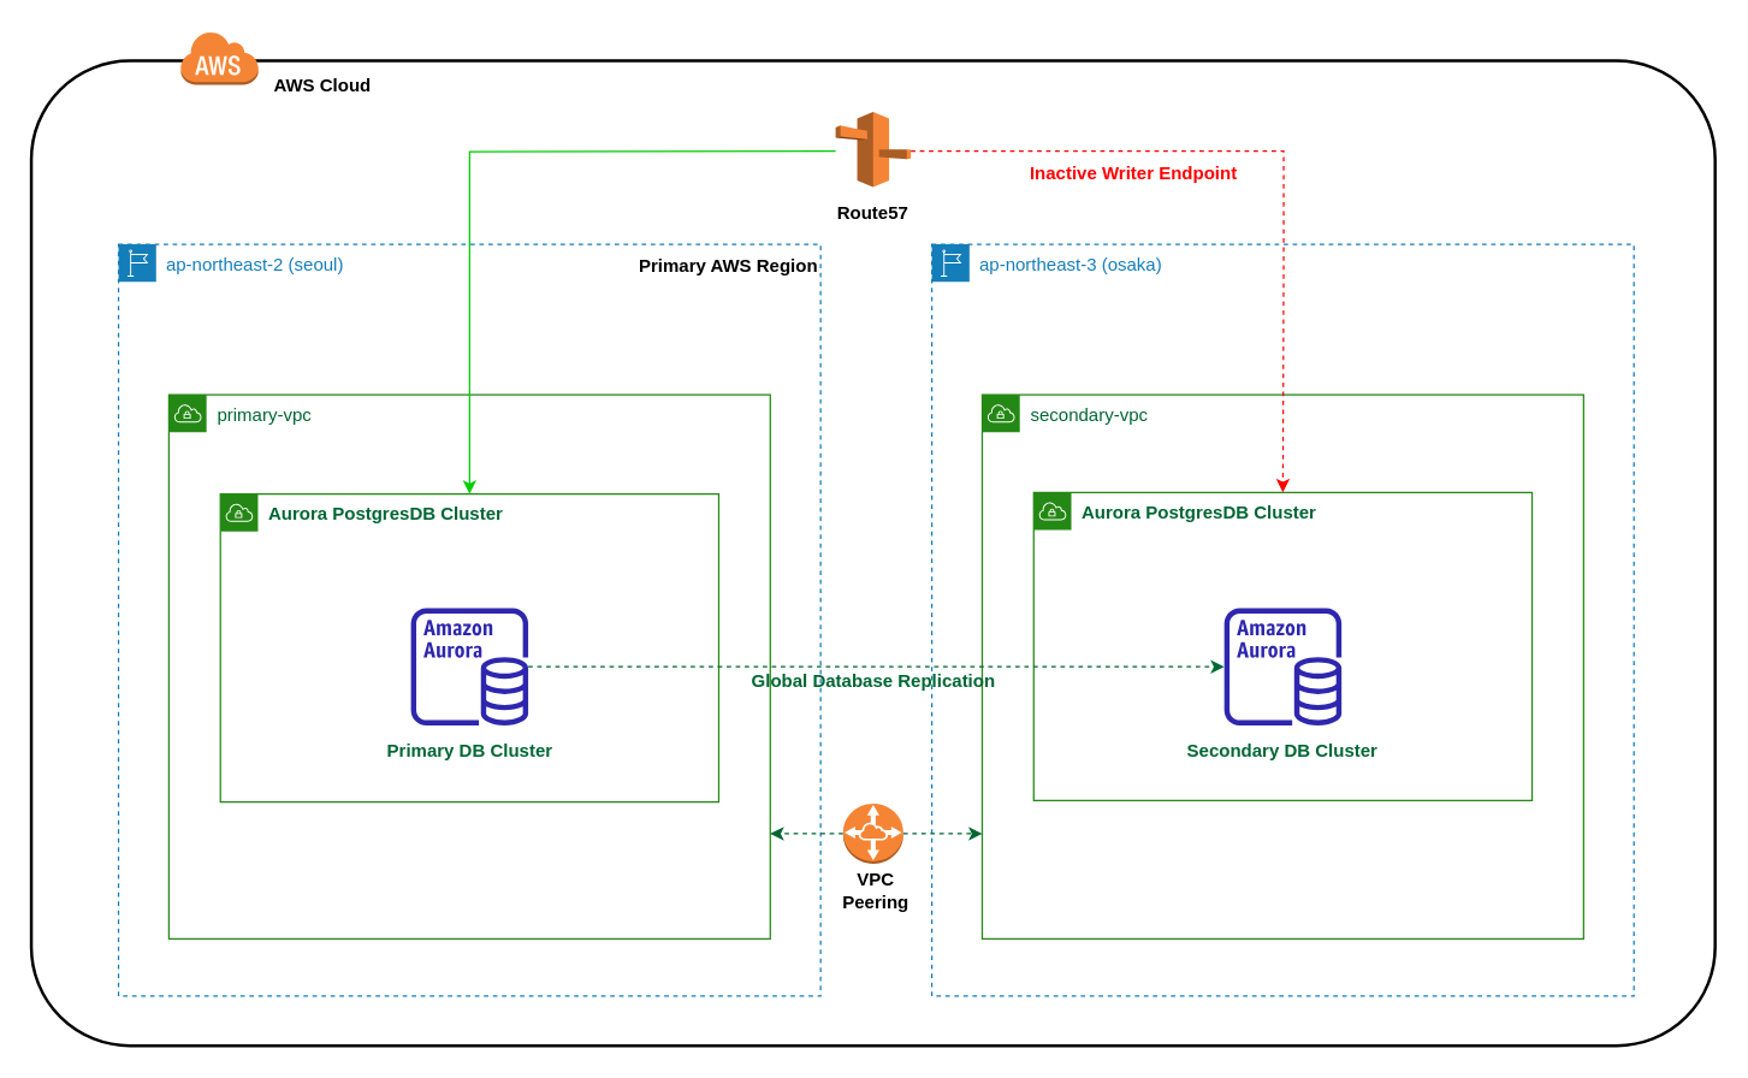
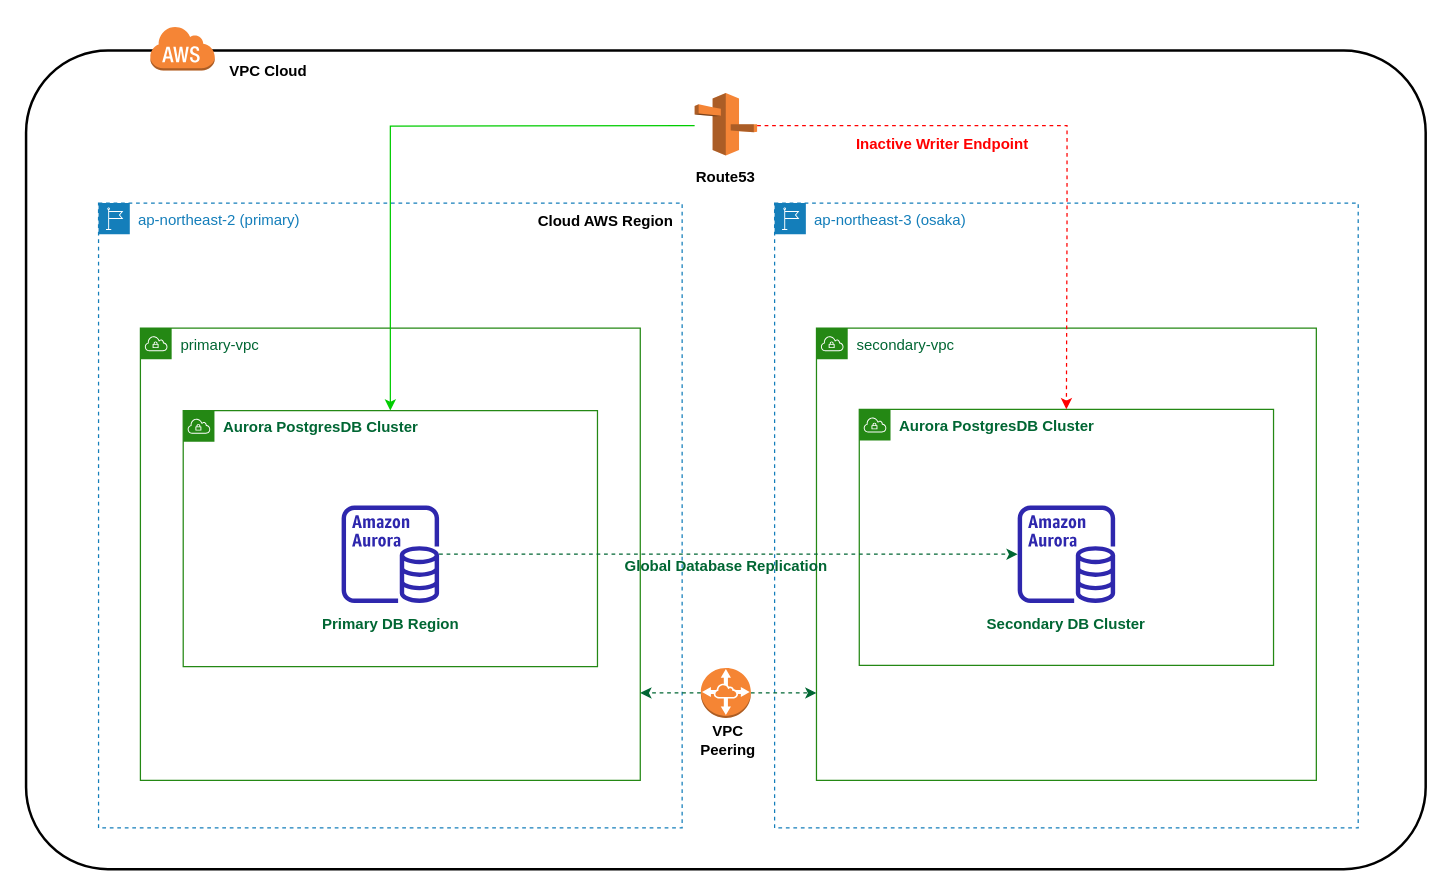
  <mxCell id="0" />
  <mxCell id="1" parent="0" />
  <mxCell id="2" value="" style="rounded=1;arcSize=10;dashed=0;fillColor=none;gradientColor=none;strokeWidth=2;" vertex="1" parent="1"><mxGeometry x="20" y="40" width="1120" height="655" as="geometry" /></mxCell>
  <mxCell id="3" value="" style="dashed=0;html=1;shape=mxgraph.aws3.cloud;fillColor=#F58536;gradientColor=none;dashed=0;" vertex="1" parent="1"><mxGeometry x="119" y="20" width="52" height="36" as="geometry" /></mxCell>
- <mxCell id="4" value="&lt;b&gt;AWS Cloud&lt;/b&gt;" style="text;html=1;strokeColor=none;fillColor=none;align=center;verticalAlign=middle;whiteSpace=wrap;rounded=0;" vertex="1" parent="1"><mxGeometry x="166" y="42" width="96" height="30" as="geometry" /></mxCell>
- <mxCell id="5" value="ap-northeast-2 (seoul)" style="points=[[0,0],[0.25,0],[0.5,0],[0.75,0],[1,0],[1,0.25],[1,0.5],[1,0.75],[1,1],[0.75,1],[0.5,1],[0.25,1],[0,1],[0,0.75],[0,0.5],[0,0.25]];outlineConnect=0;gradientColor=none;html=1;whiteSpace=wrap;fontSize=12;fontStyle=0;container=1;pointerEvents=0;collapsible=0;recursiveResize=0;shape=mxgraph.aws4.group;grIcon=mxgraph.aws4.group_region;strokeColor=#147EBA;fillColor=none;verticalAlign=top;align=left;spacingLeft=30;fontColor=#147EBA;dashed=1;" vertex="1" parent="1"><mxGeometry x="78" y="162" width="467" height="500" as="geometry" /></mxCell>
+ <mxCell id="4" value="&lt;b&gt;VPC Cloud&lt;/b&gt;" style="text;html=1;strokeColor=none;fillColor=none;align=center;verticalAlign=middle;whiteSpace=wrap;rounded=0;" vertex="1" parent="1"><mxGeometry x="166" y="42" width="96" height="30" as="geometry" /></mxCell>
+ <mxCell id="5" value="ap-northeast-2 (primary)" style="points=[[0,0],[0.25,0],[0.5,0],[0.75,0],[1,0],[1,0.25],[1,0.5],[1,0.75],[1,1],[0.75,1],[0.5,1],[0.25,1],[0,1],[0,0.75],[0,0.5],[0,0.25]];outlineConnect=0;gradientColor=none;html=1;whiteSpace=wrap;fontSize=12;fontStyle=0;container=1;pointerEvents=0;collapsible=0;recursiveResize=0;shape=mxgraph.aws4.group;grIcon=mxgraph.aws4.group_region;strokeColor=#147EBA;fillColor=none;verticalAlign=top;align=left;spacingLeft=30;fontColor=#147EBA;dashed=1;" vertex="1" parent="1"><mxGeometry x="78" y="162" width="467" height="500" as="geometry" /></mxCell>
  <mxCell id="6" value="&lt;font color=&quot;#006633&quot;&gt;primary-vpc&lt;/font&gt;" style="points=[[0,0],[0.25,0],[0.5,0],[0.75,0],[1,0],[1,0.25],[1,0.5],[1,0.75],[1,1],[0.75,1],[0.5,1],[0.25,1],[0,1],[0,0.75],[0,0.5],[0,0.25]];outlineConnect=0;gradientColor=none;html=1;whiteSpace=wrap;fontSize=12;fontStyle=0;container=1;pointerEvents=0;collapsible=0;recursiveResize=0;shape=mxgraph.aws4.group;grIcon=mxgraph.aws4.group_vpc;strokeColor=#248814;fillColor=none;verticalAlign=top;align=left;spacingLeft=30;fontColor=#AAB7B8;dashed=0;" vertex="1" parent="5"><mxGeometry x="33.5" y="100" width="400" height="362" as="geometry" /></mxCell>
  <mxCell id="7" value="&lt;font color=&quot;#006633&quot;&gt;&lt;b&gt;Aurora PostgresDB Cluster&lt;/b&gt;&lt;/font&gt;" style="points=[[0,0],[0.25,0],[0.5,0],[0.75,0],[1,0],[1,0.25],[1,0.5],[1,0.75],[1,1],[0.75,1],[0.5,1],[0.25,1],[0,1],[0,0.75],[0,0.5],[0,0.25]];outlineConnect=0;gradientColor=none;html=1;whiteSpace=wrap;fontSize=12;fontStyle=0;container=1;pointerEvents=0;collapsible=0;recursiveResize=0;shape=mxgraph.aws4.group;grIcon=mxgraph.aws4.group_vpc;strokeColor=#248814;fillColor=none;verticalAlign=top;align=left;spacingLeft=30;fontColor=#AAB7B8;dashed=0;" vertex="1" parent="6"><mxGeometry x="34.25" y="66" width="331.5" height="205" as="geometry" /></mxCell>
  <mxCell id="8" value="ap-northeast-3 (osaka)" style="points=[[0,0],[0.25,0],[0.5,0],[0.75,0],[1,0],[1,0.25],[1,0.5],[1,0.75],[1,1],[0.75,1],[0.5,1],[0.25,1],[0,1],[0,0.75],[0,0.5],[0,0.25]];outlineConnect=0;gradientColor=none;html=1;whiteSpace=wrap;fontSize=12;fontStyle=0;container=1;pointerEvents=0;collapsible=0;recursiveResize=0;shape=mxgraph.aws4.group;grIcon=mxgraph.aws4.group_region;strokeColor=#147EBA;fillColor=none;verticalAlign=top;align=left;spacingLeft=30;fontColor=#147EBA;dashed=1;" vertex="1" parent="1"><mxGeometry x="619" y="162" width="467" height="500" as="geometry" /></mxCell>
  <mxCell id="9" value="&lt;font color=&quot;#006633&quot;&gt;secondary-vpc&lt;/font&gt;" style="points=[[0,0],[0.25,0],[0.5,0],[0.75,0],[1,0],[1,0.25],[1,0.5],[1,0.75],[1,1],[0.75,1],[0.5,1],[0.25,1],[0,1],[0,0.75],[0,0.5],[0,0.25]];outlineConnect=0;gradientColor=none;html=1;whiteSpace=wrap;fontSize=12;fontStyle=0;container=1;pointerEvents=0;collapsible=0;recursiveResize=0;shape=mxgraph.aws4.group;grIcon=mxgraph.aws4.group_vpc;strokeColor=#248814;fillColor=none;verticalAlign=top;align=left;spacingLeft=30;fontColor=#AAB7B8;dashed=0;" vertex="1" parent="8"><mxGeometry x="33.5" y="100" width="400" height="362" as="geometry" /></mxCell>
  <mxCell id="10" value="&lt;font color=&quot;#006633&quot;&gt;&lt;b&gt;Aurora PostgresDB Cluster&lt;/b&gt;&lt;/font&gt;" style="points=[[0,0],[0.25,0],[0.5,0],[0.75,0],[1,0],[1,0.25],[1,0.5],[1,0.75],[1,1],[0.75,1],[0.5,1],[0.25,1],[0,1],[0,0.75],[0,0.5],[0,0.25]];outlineConnect=0;gradientColor=none;html=1;whiteSpace=wrap;fontSize=12;fontStyle=0;container=1;pointerEvents=0;collapsible=0;recursiveResize=0;shape=mxgraph.aws4.group;grIcon=mxgraph.aws4.group_vpc;strokeColor=#248814;fillColor=none;verticalAlign=top;align=left;spacingLeft=30;fontColor=#AAB7B8;dashed=0;" vertex="1" parent="9"><mxGeometry x="34.25" y="65" width="331.5" height="205" as="geometry" /></mxCell>
  <mxCell id="11" value="&lt;font color=&quot;#006633&quot;&gt;&lt;b&gt;Secondary DB Cluster&lt;/b&gt;&lt;/font&gt;" style="text;html=1;strokeColor=none;fillColor=none;align=center;verticalAlign=middle;whiteSpace=wrap;rounded=0;" vertex="1" parent="10"><mxGeometry x="100.13" y="157" width="131.25" height="30" as="geometry" /></mxCell>
  <mxCell id="12" value="" style="edgeStyle=orthogonalEdgeStyle;rounded=0;orthogonalLoop=1;jettySize=auto;html=1;dashed=1;strokeColor=#006633;fontColor=#FF0000;" edge="1" parent="1" source="14" target="9"><mxGeometry relative="1" as="geometry"><Array as="points"><mxPoint x="649" y="554" /><mxPoint x="649" y="554" /></Array></mxGeometry></mxCell>
  <mxCell id="13" value="" style="edgeStyle=orthogonalEdgeStyle;rounded=0;orthogonalLoop=1;jettySize=auto;html=1;dashed=1;strokeColor=#006633;fontColor=#FF0000;" edge="1" parent="1" source="14" target="6"><mxGeometry relative="1" as="geometry"><Array as="points"><mxPoint x="528" y="554" /><mxPoint x="528" y="554" /></Array></mxGeometry></mxCell>
  <mxCell id="14" value="" style="outlineConnect=0;dashed=0;verticalLabelPosition=bottom;verticalAlign=top;align=center;html=1;shape=mxgraph.aws3.vpc_peering;fillColor=#F58534;gradientColor=none;fontColor=#006633;" vertex="1" parent="1"><mxGeometry x="560" y="534" width="40" height="40" as="geometry" /></mxCell>
  <mxCell id="15" value="&lt;div&gt;&lt;b&gt;VPC &lt;br&gt;Peering&lt;/b&gt;&lt;/div&gt;" style="text;html=1;strokeColor=none;fillColor=none;align=center;verticalAlign=middle;whiteSpace=wrap;rounded=0;" vertex="1" parent="1"><mxGeometry x="534" y="577" width="96" height="30" as="geometry" /></mxCell>
  <mxCell id="16" style="edgeStyle=orthogonalEdgeStyle;orthogonalLoop=1;jettySize=auto;html=1;dashed=1;strokeColor=#006633;fontColor=#FF0000;jumpSize=12;labelBorderColor=none;fontStyle=0;rounded=0;" edge="1" parent="1" source="17" target="18"><mxGeometry relative="1" as="geometry" /></mxCell>
  <mxCell id="17" value="" style="sketch=0;outlineConnect=0;fontColor=#232F3E;gradientColor=none;fillColor=#2E27AD;strokeColor=none;dashed=0;verticalLabelPosition=bottom;verticalAlign=top;align=center;html=1;fontSize=12;fontStyle=0;aspect=fixed;pointerEvents=1;shape=mxgraph.aws4.aurora_instance;" vertex="1" parent="1"><mxGeometry x="272.5" y="404" width="78" height="78" as="geometry" /></mxCell>
  <mxCell id="18" value="" style="sketch=0;outlineConnect=0;fontColor=#232F3E;gradientColor=none;fillColor=#2E27AD;strokeColor=none;dashed=0;verticalLabelPosition=bottom;verticalAlign=top;align=center;html=1;fontSize=12;fontStyle=0;aspect=fixed;pointerEvents=1;shape=mxgraph.aws4.aurora_instance;" vertex="1" parent="1"><mxGeometry x="813.5" y="404" width="78" height="78" as="geometry" /></mxCell>
- <mxCell id="19" value="&lt;b&gt;Primary AWS Region&lt;/b&gt;" style="text;html=1;strokeColor=none;fillColor=none;align=center;verticalAlign=middle;whiteSpace=wrap;rounded=0;" vertex="1" parent="1"><mxGeometry x="423" y="162" width="122" height="30" as="geometry" /></mxCell>
+ <mxCell id="19" value="&lt;b&gt;Cloud AWS Region&lt;/b&gt;" style="text;html=1;strokeColor=none;fillColor=none;align=center;verticalAlign=middle;whiteSpace=wrap;rounded=0;" vertex="1" parent="1"><mxGeometry x="423" y="162" width="122" height="30" as="geometry" /></mxCell>
  <mxCell id="20" value="" style="outlineConnect=0;dashed=0;verticalLabelPosition=bottom;verticalAlign=top;align=center;html=1;shape=mxgraph.aws3.route_53;fillColor=#F58536;gradientColor=none;" vertex="1" parent="1"><mxGeometry x="555" y="74" width="50" height="50" as="geometry" /></mxCell>
- <mxCell id="21" value="&lt;b&gt;Route57&lt;/b&gt;" style="text;html=1;strokeColor=none;fillColor=none;align=center;verticalAlign=middle;whiteSpace=wrap;rounded=0;" vertex="1" parent="1"><mxGeometry x="532" y="127" width="96" height="30" as="geometry" /></mxCell>
+ <mxCell id="21" value="&lt;b&gt;Route53&lt;/b&gt;" style="text;html=1;strokeColor=none;fillColor=none;align=center;verticalAlign=middle;whiteSpace=wrap;rounded=0;" vertex="1" parent="1"><mxGeometry x="532" y="127" width="96" height="30" as="geometry" /></mxCell>
  <mxCell id="22" value="" style="edgeStyle=orthogonalEdgeStyle;rounded=0;orthogonalLoop=1;jettySize=auto;html=1;entryX=0.5;entryY=0;entryDx=0;entryDy=0;strokeColor=#00CC00;" edge="1" parent="1" target="7"><mxGeometry relative="1" as="geometry"><mxPoint x="555" y="100" as="sourcePoint" /><mxPoint x="311.5" y="207" as="targetPoint" /></mxGeometry></mxCell>
  <mxCell id="23" value="" style="edgeStyle=orthogonalEdgeStyle;rounded=0;orthogonalLoop=1;jettySize=auto;html=1;entryX=0.5;entryY=0;entryDx=0;entryDy=0;dashed=1;strokeColor=#FF0000;" edge="1" parent="1" target="10"><mxGeometry relative="1" as="geometry"><mxPoint x="605" y="100" as="sourcePoint" /><mxPoint x="852.5" y="207" as="targetPoint" /><Array as="points"><mxPoint x="853" y="100" /><mxPoint x="853" y="177" /></Array></mxGeometry></mxCell>
  <mxCell id="24" value="&lt;font color=&quot;#FF0000&quot;&gt;&lt;b&gt;Inactive Writer Endpoint&lt;/b&gt;&lt;/font&gt;" style="text;html=1;strokeColor=none;fillColor=none;align=center;verticalAlign=middle;whiteSpace=wrap;rounded=0;" vertex="1" parent="1"><mxGeometry x="676" y="100" width="155" height="30" as="geometry" /></mxCell>
  <mxCell id="25" value="&lt;font color=&quot;#006633&quot;&gt;&lt;b&gt;Global Database Replication&lt;/b&gt;&lt;/font&gt;" style="text;html=1;strokeColor=none;fillColor=none;align=center;verticalAlign=middle;whiteSpace=wrap;rounded=0;" vertex="1" parent="1"><mxGeometry x="495.5" y="438" width="169" height="30" as="geometry" /></mxCell>
- <mxCell id="26" value="&lt;font color=&quot;#006633&quot;&gt;&lt;b&gt;Primary DB Cluster&lt;/b&gt;&lt;/font&gt;" style="text;html=1;strokeColor=none;fillColor=none;align=center;verticalAlign=middle;whiteSpace=wrap;rounded=0;" vertex="1" parent="1"><mxGeometry x="252.75" y="484" width="117.5" height="30" as="geometry" /></mxCell>
+ <mxCell id="26" value="&lt;font color=&quot;#006633&quot;&gt;&lt;b&gt;Primary DB Region&lt;/b&gt;&lt;/font&gt;" style="text;html=1;strokeColor=none;fillColor=none;align=center;verticalAlign=middle;whiteSpace=wrap;rounded=0;" vertex="1" parent="1"><mxGeometry x="252.75" y="484" width="117.5" height="30" as="geometry" /></mxCell>
